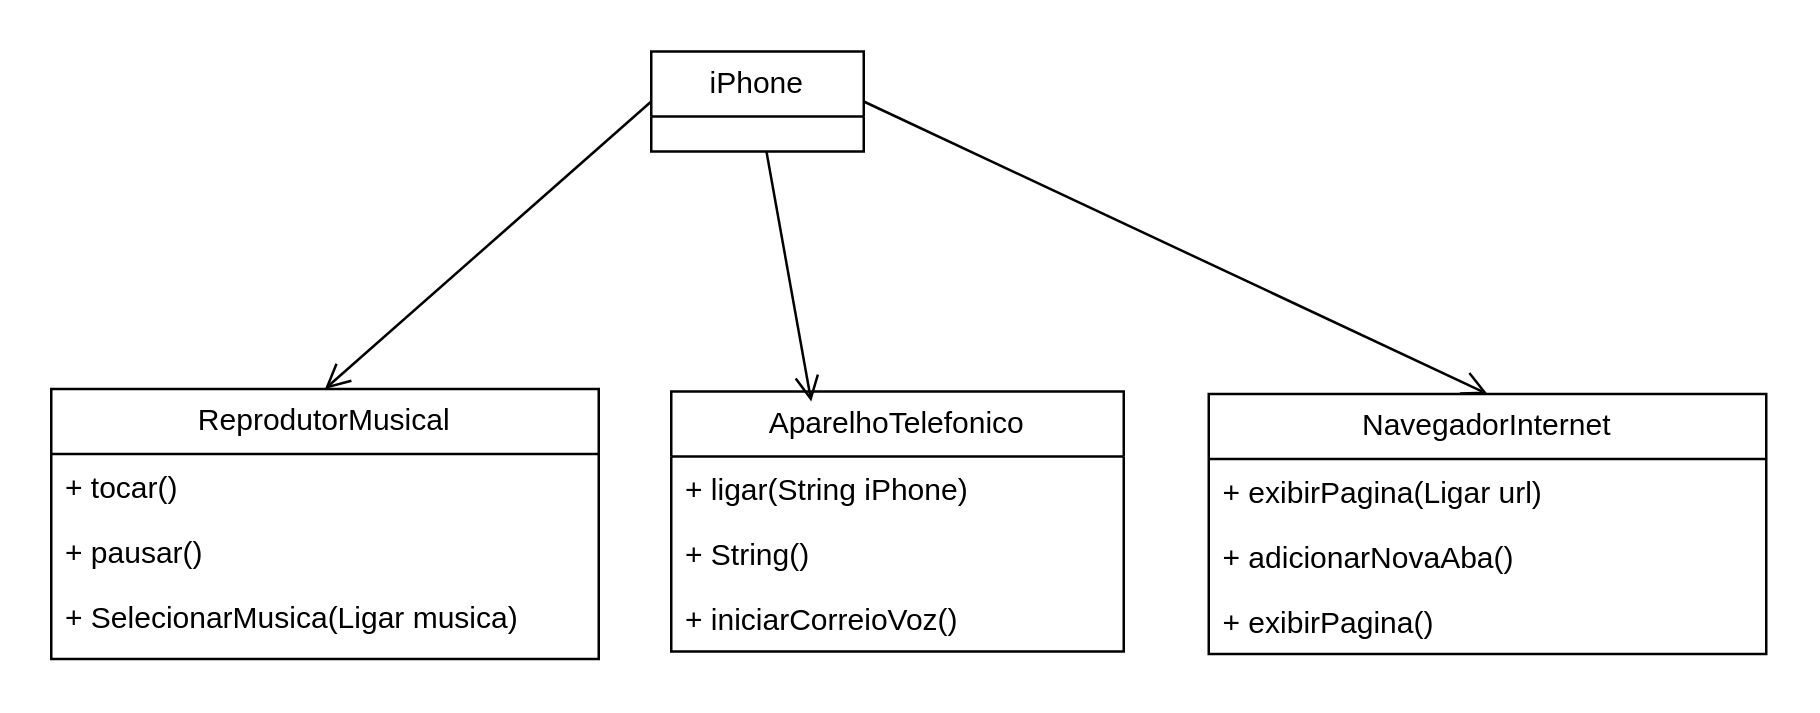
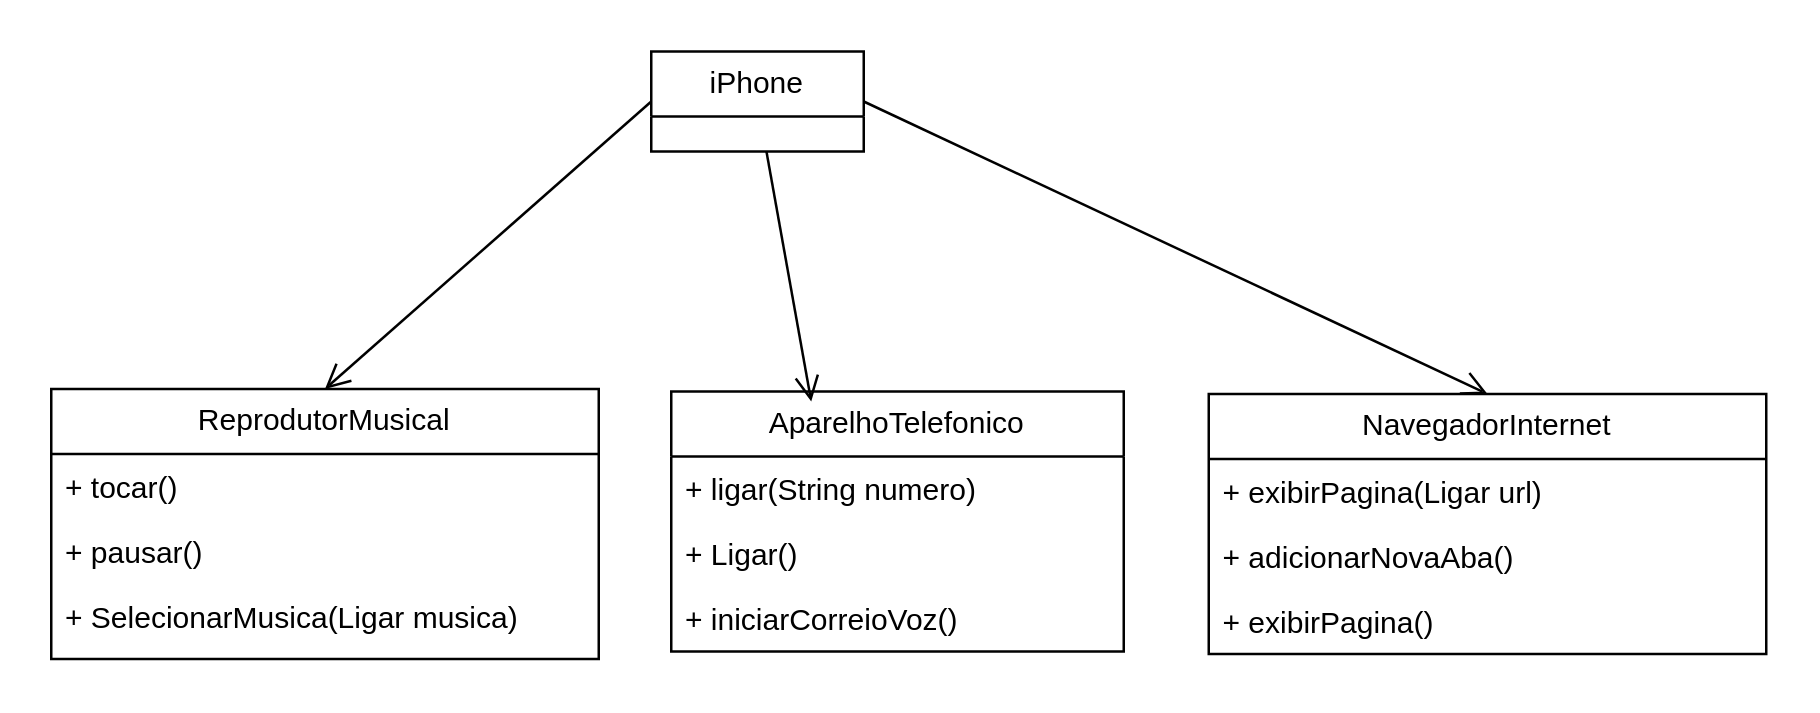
  <mxCell id="0" />
  <mxCell id="1" parent="0" />
  <mxCell id="2" value="ReprodutorMusical" style="swimlane;fontStyle=0;childLayout=stackLayout;horizontal=1;startSize=26;fillColor=none;horizontalStack=0;resizeParent=1;resizeParentMax=0;resizeLast=0;collapsible=1;marginBottom=0;whiteSpace=wrap;html=1;" vertex="1" parent="1"><mxGeometry x="20" y="155" width="219" height="108" as="geometry" /></mxCell>
  <mxCell id="3" value="+ tocar()" style="text;strokeColor=none;fillColor=none;align=left;verticalAlign=top;spacingLeft=4;spacingRight=4;overflow=hidden;rotatable=0;points=[[0,0.5],[1,0.5]];portConstraint=eastwest;whiteSpace=wrap;html=1;" vertex="1" parent="2"><mxGeometry y="26" width="219" height="26" as="geometry" /></mxCell>
  <mxCell id="4" value="+ pausar()" style="text;strokeColor=none;fillColor=none;align=left;verticalAlign=top;spacingLeft=4;spacingRight=4;overflow=hidden;rotatable=0;points=[[0,0.5],[1,0.5]];portConstraint=eastwest;whiteSpace=wrap;html=1;" vertex="1" parent="2"><mxGeometry y="52" width="219" height="26" as="geometry" /></mxCell>
  <mxCell id="5" value="+ SelecionarMusica(Ligar musica)" style="text;strokeColor=none;fillColor=none;align=left;verticalAlign=top;spacingLeft=4;spacingRight=4;overflow=hidden;rotatable=0;points=[[0,0.5],[1,0.5]];portConstraint=eastwest;whiteSpace=wrap;html=1;" vertex="1" parent="2"><mxGeometry y="78" width="219" height="30" as="geometry" /></mxCell>
  <mxCell id="6" value="AparelhoTelefonico" style="swimlane;fontStyle=0;childLayout=stackLayout;horizontal=1;startSize=26;fillColor=none;horizontalStack=0;resizeParent=1;resizeParentMax=0;resizeLast=0;collapsible=1;marginBottom=0;whiteSpace=wrap;html=1;" vertex="1" parent="1"><mxGeometry x="268" y="156" width="181" height="104" as="geometry" /></mxCell>
- <mxCell id="7" value="+ ligar(String iPhone)" style="text;strokeColor=none;fillColor=none;align=left;verticalAlign=top;spacingLeft=4;spacingRight=4;overflow=hidden;rotatable=0;points=[[0,0.5],[1,0.5]];portConstraint=eastwest;whiteSpace=wrap;html=1;" vertex="1" parent="6"><mxGeometry y="26" width="181" height="26" as="geometry" /></mxCell>
- <mxCell id="8" value="+ String()" style="text;strokeColor=none;fillColor=none;align=left;verticalAlign=top;spacingLeft=4;spacingRight=4;overflow=hidden;rotatable=0;points=[[0,0.5],[1,0.5]];portConstraint=eastwest;whiteSpace=wrap;html=1;" vertex="1" parent="6"><mxGeometry y="52" width="181" height="26" as="geometry" /></mxCell>
+ <mxCell id="7" value="+ ligar(String numero)" style="text;strokeColor=none;fillColor=none;align=left;verticalAlign=top;spacingLeft=4;spacingRight=4;overflow=hidden;rotatable=0;points=[[0,0.5],[1,0.5]];portConstraint=eastwest;whiteSpace=wrap;html=1;" vertex="1" parent="6"><mxGeometry y="26" width="181" height="26" as="geometry" /></mxCell>
+ <mxCell id="8" value="+ Ligar()" style="text;strokeColor=none;fillColor=none;align=left;verticalAlign=top;spacingLeft=4;spacingRight=4;overflow=hidden;rotatable=0;points=[[0,0.5],[1,0.5]];portConstraint=eastwest;whiteSpace=wrap;html=1;" vertex="1" parent="6"><mxGeometry y="52" width="181" height="26" as="geometry" /></mxCell>
  <mxCell id="9" value="+ iniciarCorreioVoz()" style="text;strokeColor=none;fillColor=none;align=left;verticalAlign=top;spacingLeft=4;spacingRight=4;overflow=hidden;rotatable=0;points=[[0,0.5],[1,0.5]];portConstraint=eastwest;whiteSpace=wrap;html=1;" vertex="1" parent="6"><mxGeometry y="78" width="181" height="26" as="geometry" /></mxCell>
  <mxCell id="10" value="NavegadorInternet" style="swimlane;fontStyle=0;childLayout=stackLayout;horizontal=1;startSize=26;fillColor=none;horizontalStack=0;resizeParent=1;resizeParentMax=0;resizeLast=0;collapsible=1;marginBottom=0;whiteSpace=wrap;html=1;" vertex="1" parent="1"><mxGeometry x="483" y="157" width="223" height="104" as="geometry" /></mxCell>
  <mxCell id="11" value="+&amp;nbsp;exibirPagina(Ligar url)" style="text;strokeColor=none;fillColor=none;align=left;verticalAlign=top;spacingLeft=4;spacingRight=4;overflow=hidden;rotatable=0;points=[[0,0.5],[1,0.5]];portConstraint=eastwest;whiteSpace=wrap;html=1;" vertex="1" parent="10"><mxGeometry y="26" width="223" height="26" as="geometry" /></mxCell>
  <mxCell id="12" value="+&amp;nbsp;adicionarNovaAba()" style="text;strokeColor=none;fillColor=none;align=left;verticalAlign=top;spacingLeft=4;spacingRight=4;overflow=hidden;rotatable=0;points=[[0,0.5],[1,0.5]];portConstraint=eastwest;whiteSpace=wrap;html=1;" vertex="1" parent="10"><mxGeometry y="52" width="223" height="26" as="geometry" /></mxCell>
  <mxCell id="13" value="+&amp;nbsp;exibirPagina()" style="text;strokeColor=none;fillColor=none;align=left;verticalAlign=top;spacingLeft=4;spacingRight=4;overflow=hidden;rotatable=0;points=[[0,0.5],[1,0.5]];portConstraint=eastwest;whiteSpace=wrap;html=1;" vertex="1" parent="10"><mxGeometry y="78" width="223" height="26" as="geometry" /></mxCell>
  <mxCell id="14" value="" style="edgeStyle=none;curved=1;rounded=0;orthogonalLoop=1;jettySize=auto;html=1;fontSize=12;startSize=8;endSize=8;endArrow=open;endFill=0;" edge="1" parent="1" source="17"><mxGeometry relative="1" as="geometry"><mxPoint x="324" y="160" as="targetPoint" /></mxGeometry></mxCell>
  <mxCell id="15" style="edgeStyle=none;curved=1;rounded=0;orthogonalLoop=1;jettySize=auto;html=1;entryX=0.5;entryY=0;entryDx=0;entryDy=0;fontSize=12;startSize=8;endSize=8;endArrow=open;endFill=0;exitX=0;exitY=0.5;exitDx=0;exitDy=0;" edge="1" parent="1" source="17" target="2"><mxGeometry relative="1" as="geometry" /></mxCell>
  <mxCell id="16" style="edgeStyle=none;curved=1;rounded=0;orthogonalLoop=1;jettySize=auto;html=1;entryX=0.5;entryY=0;entryDx=0;entryDy=0;fontSize=12;startSize=8;endSize=8;endArrow=open;endFill=0;exitX=1;exitY=0.5;exitDx=0;exitDy=0;" edge="1" parent="1" source="17" target="10"><mxGeometry relative="1" as="geometry" /></mxCell>
  <mxCell id="17" value="iPhone" style="swimlane;fontStyle=0;childLayout=stackLayout;horizontal=1;startSize=26;fillColor=none;horizontalStack=0;resizeParent=1;resizeParentMax=0;resizeLast=0;collapsible=1;marginBottom=0;whiteSpace=wrap;html=1;" vertex="1" parent="1"><mxGeometry x="260" y="20" width="85" height="40" as="geometry"><mxRectangle x="-393" y="-121" width="72" height="26" as="alternateBounds" /></mxGeometry></mxCell>
